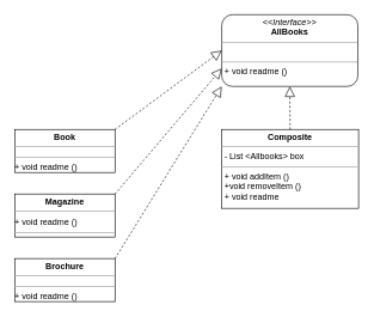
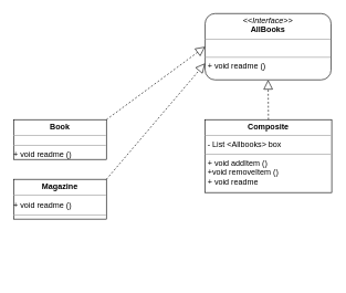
  <mxCell id="0" />
  <mxCell id="1" parent="0" />
  <mxCell id="2" value="&lt;p style=&quot;margin:0px;margin-top:4px;text-align:center;&quot;&gt;&lt;i&gt;&amp;lt;&amp;lt;Interface&amp;gt;&amp;gt;&lt;/i&gt;&lt;br&gt;&lt;b&gt;AllBooks&lt;/b&gt;&lt;/p&gt;&lt;hr size=&quot;1&quot;&gt;&lt;p style=&quot;margin:0px;margin-left:4px;&quot;&gt;&lt;br&gt;&lt;/p&gt;&lt;hr size=&quot;1&quot;&gt;&lt;p style=&quot;margin:0px;margin-left:4px;&quot;&gt;+ void readme ()&lt;/p&gt;" style="verticalAlign=top;align=left;overflow=fill;fontSize=12;fontFamily=Helvetica;html=1;rounded=1;" vertex="1" parent="1"><mxGeometry x="309" y="20" width="190" height="100" as="geometry" /></mxCell>
  <mxCell id="3" value="&lt;p style=&quot;margin:0px;margin-top:4px;text-align:center;&quot;&gt;&lt;b&gt;Composite&lt;/b&gt;&lt;/p&gt;&lt;hr size=&quot;1&quot;&gt;&lt;p style=&quot;margin:0px;margin-left:4px;&quot;&gt;- List &amp;lt;Allbooks&amp;gt; box&lt;/p&gt;&lt;hr size=&quot;1&quot;&gt;&lt;p style=&quot;margin:0px;margin-left:4px;&quot;&gt;+ void addItem ()&lt;/p&gt;&lt;p style=&quot;margin:0px;margin-left:4px;&quot;&gt;+void removeItem ()&lt;/p&gt;&lt;p style=&quot;margin:0px;margin-left:4px;&quot;&gt;+ void readme&lt;/p&gt;" style="verticalAlign=top;align=left;overflow=fill;fontSize=12;fontFamily=Helvetica;html=1;" vertex="1" parent="1"><mxGeometry x="309" y="180" width="191" height="110" as="geometry" /></mxCell>
  <mxCell id="4" value="" style="endArrow=block;dashed=1;endFill=0;endSize=12;html=1;rounded=0;entryX=0.5;entryY=1;entryDx=0;entryDy=0;exitX=0.5;exitY=0;exitDx=0;exitDy=0;" edge="1" parent="1" source="3" target="2"><mxGeometry width="160" relative="1" as="geometry"><mxPoint x="404" y="170" as="sourcePoint" /><mxPoint x="480" y="420" as="targetPoint" /></mxGeometry></mxCell>
- <mxCell id="5" value="&lt;p style=&quot;margin:0px;margin-top:4px;text-align:center;&quot;&gt;&lt;b&gt;Brochure&lt;/b&gt;&lt;/p&gt;&lt;hr size=&quot;1&quot;&gt;&lt;div style=&quot;height:2px;&quot;&gt;&lt;/div&gt;&lt;hr size=&quot;1&quot;&gt;&lt;div style=&quot;height:2px;&quot;&gt;+ void readme ()&lt;/div&gt;" style="verticalAlign=top;align=left;overflow=fill;fontSize=12;fontFamily=Helvetica;html=1;" vertex="1" parent="1"><mxGeometry x="20" y="360" width="140" height="60" as="geometry" /></mxCell>
  <mxCell id="6" value="&lt;p style=&quot;margin:0px;margin-top:4px;text-align:center;&quot;&gt;&lt;b&gt;Magazine&lt;/b&gt;&lt;/p&gt;&lt;hr size=&quot;1&quot;&gt;&lt;div style=&quot;height:2px;&quot;&gt;&lt;/div&gt;+ void readme ()&lt;hr size=&quot;1&quot;&gt;&lt;div style=&quot;height:2px;&quot;&gt;&lt;/div&gt;" style="verticalAlign=top;align=left;overflow=fill;fontSize=12;fontFamily=Helvetica;html=1;" vertex="1" parent="1"><mxGeometry x="20" y="270" width="140" height="60" as="geometry" /></mxCell>
  <mxCell id="7" value="&lt;p style=&quot;margin:0px;margin-top:4px;text-align:center;&quot;&gt;&lt;b&gt;Book&lt;/b&gt;&lt;/p&gt;&lt;hr size=&quot;1&quot;&gt;&lt;div style=&quot;height:2px;&quot;&gt;&lt;/div&gt;&lt;hr size=&quot;1&quot;&gt;&lt;div style=&quot;height:2px;&quot;&gt;+ void readme ()&lt;/div&gt;" style="verticalAlign=top;align=left;overflow=fill;fontSize=12;fontFamily=Helvetica;html=1;" vertex="1" parent="1"><mxGeometry x="20" y="180" width="140" height="60" as="geometry" /></mxCell>
- <mxCell id="8" value="" style="endArrow=block;dashed=1;endFill=0;endSize=12;html=1;rounded=0;exitX=1;exitY=0;exitDx=0;exitDy=0;entryX=0;entryY=1;entryDx=0;entryDy=0;" edge="1" parent="1" source="5" target="2"><mxGeometry width="160" relative="1" as="geometry"><mxPoint x="320" y="420" as="sourcePoint" /><mxPoint x="480" y="420" as="targetPoint" /></mxGeometry></mxCell>
  <mxCell id="9" value="" style="endArrow=block;dashed=1;endFill=0;endSize=12;html=1;rounded=0;entryX=0;entryY=0.75;entryDx=0;entryDy=0;exitX=1;exitY=0;exitDx=0;exitDy=0;" edge="1" parent="1" source="6" target="2"><mxGeometry width="160" relative="1" as="geometry"><mxPoint x="70" y="530" as="sourcePoint" /><mxPoint x="230" y="530" as="targetPoint" /></mxGeometry></mxCell>
  <mxCell id="10" value="" style="endArrow=block;dashed=1;endFill=0;endSize=12;html=1;rounded=0;exitX=1;exitY=0;exitDx=0;exitDy=0;entryX=0;entryY=0.5;entryDx=0;entryDy=0;" edge="1" parent="1" source="7" target="2"><mxGeometry width="160" relative="1" as="geometry"><mxPoint x="100" y="120" as="sourcePoint" /><mxPoint x="260" y="120" as="targetPoint" /></mxGeometry></mxCell>
